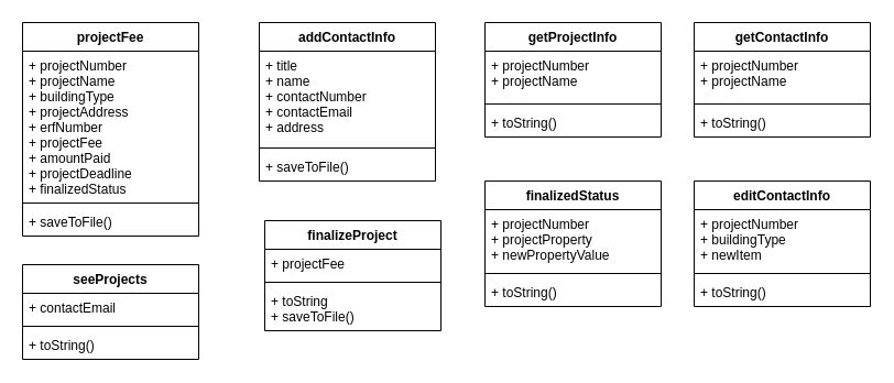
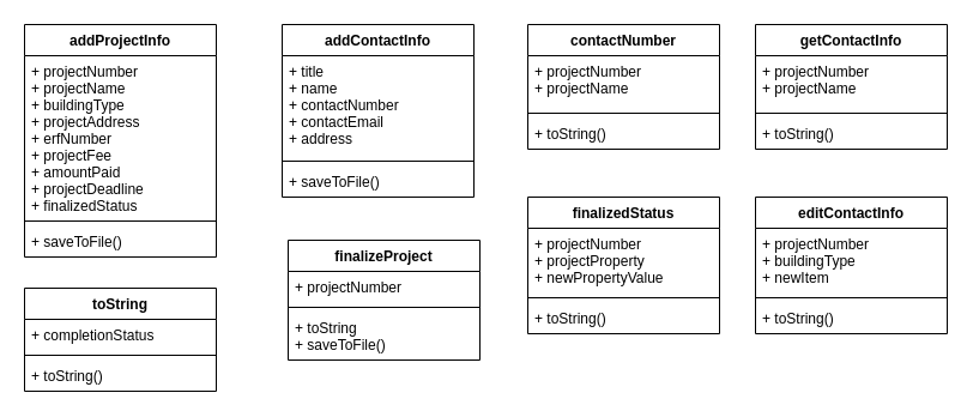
  <mxCell id="0" />
  <mxCell id="1" parent="0" />
  <mxCell id="2" value="addContactInfo" style="swimlane;fontStyle=1;align=center;verticalAlign=top;childLayout=stackLayout;horizontal=1;startSize=26;horizontalStack=0;resizeParent=1;resizeParentMax=0;resizeLast=0;collapsible=1;marginBottom=0;" parent="1" vertex="1"><mxGeometry x="235" y="20" width="160" height="144" as="geometry" /></mxCell>
  <mxCell id="3" value="+ title&#10;+ name&#10;+ contactNumber&#10;+ contactEmail&#10;+ address" style="text;strokeColor=none;fillColor=none;align=left;verticalAlign=top;spacingLeft=4;spacingRight=4;overflow=hidden;rotatable=0;points=[[0,0.5],[1,0.5]];portConstraint=eastwest;" parent="2" vertex="1"><mxGeometry y="26" width="160" height="84" as="geometry" /></mxCell>
  <mxCell id="4" value="" style="line;strokeWidth=1;fillColor=none;align=left;verticalAlign=middle;spacingTop=-1;spacingLeft=3;spacingRight=3;rotatable=0;labelPosition=right;points=[];portConstraint=eastwest;" parent="2" vertex="1"><mxGeometry y="110" width="160" height="8" as="geometry" /></mxCell>
  <mxCell id="5" value="+ saveToFile()" style="text;strokeColor=none;fillColor=none;align=left;verticalAlign=top;spacingLeft=4;spacingRight=4;overflow=hidden;rotatable=0;points=[[0,0.5],[1,0.5]];portConstraint=eastwest;" parent="2" vertex="1"><mxGeometry y="118" width="160" height="26" as="geometry" /></mxCell>
- <mxCell id="6" value="projectFee" style="swimlane;fontStyle=1;align=center;verticalAlign=top;childLayout=stackLayout;horizontal=1;startSize=26;horizontalStack=0;resizeParent=1;resizeParentMax=0;resizeLast=0;collapsible=1;marginBottom=0;" parent="1" vertex="1"><mxGeometry x="20" y="20" width="160" height="194" as="geometry" /></mxCell>
+ <mxCell id="6" value="addProjectInfo" style="swimlane;fontStyle=1;align=center;verticalAlign=top;childLayout=stackLayout;horizontal=1;startSize=26;horizontalStack=0;resizeParent=1;resizeParentMax=0;resizeLast=0;collapsible=1;marginBottom=0;" parent="1" vertex="1"><mxGeometry x="20" y="20" width="160" height="194" as="geometry" /></mxCell>
  <mxCell id="7" value="+ projectNumber&#10;+ projectName&#10;+ buildingType&#10;+ projectAddress&#10;+ erfNumber&#10;+ projectFee&#10;+ amountPaid&#10;+ projectDeadline&#10;+ finalizedStatus" style="text;strokeColor=none;fillColor=none;align=left;verticalAlign=top;spacingLeft=4;spacingRight=4;overflow=hidden;rotatable=0;points=[[0,0.5],[1,0.5]];portConstraint=eastwest;" parent="6" vertex="1"><mxGeometry y="26" width="160" height="134" as="geometry" /></mxCell>
  <mxCell id="8" value="" style="line;strokeWidth=1;fillColor=none;align=left;verticalAlign=middle;spacingTop=-1;spacingLeft=3;spacingRight=3;rotatable=0;labelPosition=right;points=[];portConstraint=eastwest;" parent="6" vertex="1"><mxGeometry y="160" width="160" height="8" as="geometry" /></mxCell>
  <mxCell id="9" value="+ saveToFile()" style="text;strokeColor=none;fillColor=none;align=left;verticalAlign=top;spacingLeft=4;spacingRight=4;overflow=hidden;rotatable=0;points=[[0,0.5],[1,0.5]];portConstraint=eastwest;" parent="6" vertex="1"><mxGeometry y="168" width="160" height="26" as="geometry" /></mxCell>
- <mxCell id="10" value="getProjectInfo" style="swimlane;fontStyle=1;align=center;verticalAlign=top;childLayout=stackLayout;horizontal=1;startSize=26;horizontalStack=0;resizeParent=1;resizeParentMax=0;resizeLast=0;collapsible=1;marginBottom=0;" parent="1" vertex="1"><mxGeometry x="440" y="20" width="160" height="104" as="geometry" /></mxCell>
+ <mxCell id="10" value="contactNumber" style="swimlane;fontStyle=1;align=center;verticalAlign=top;childLayout=stackLayout;horizontal=1;startSize=26;horizontalStack=0;resizeParent=1;resizeParentMax=0;resizeLast=0;collapsible=1;marginBottom=0;" parent="1" vertex="1"><mxGeometry x="440" y="20" width="160" height="104" as="geometry" /></mxCell>
  <mxCell id="11" value="+ projectNumber&#10;+ projectName" style="text;strokeColor=none;fillColor=none;align=left;verticalAlign=top;spacingLeft=4;spacingRight=4;overflow=hidden;rotatable=0;points=[[0,0.5],[1,0.5]];portConstraint=eastwest;" parent="10" vertex="1"><mxGeometry y="26" width="160" height="44" as="geometry" /></mxCell>
  <mxCell id="12" value="" style="line;strokeWidth=1;fillColor=none;align=left;verticalAlign=middle;spacingTop=-1;spacingLeft=3;spacingRight=3;rotatable=0;labelPosition=right;points=[];portConstraint=eastwest;" parent="10" vertex="1"><mxGeometry y="70" width="160" height="8" as="geometry" /></mxCell>
  <mxCell id="13" value="+ toString()" style="text;strokeColor=none;fillColor=none;align=left;verticalAlign=top;spacingLeft=4;spacingRight=4;overflow=hidden;rotatable=0;points=[[0,0.5],[1,0.5]];portConstraint=eastwest;" parent="10" vertex="1"><mxGeometry y="78" width="160" height="26" as="geometry" /></mxCell>
  <mxCell id="14" value="finalizedStatus" style="swimlane;fontStyle=1;align=center;verticalAlign=top;childLayout=stackLayout;horizontal=1;startSize=26;horizontalStack=0;resizeParent=1;resizeParentMax=0;resizeLast=0;collapsible=1;marginBottom=0;" parent="1" vertex="1"><mxGeometry x="440" y="164" width="160" height="114" as="geometry"><mxRectangle x="470" y="184" width="120" height="26" as="alternateBounds" /></mxGeometry></mxCell>
  <mxCell id="15" value="+ projectNumber&#10;+ projectProperty&#10;+ newPropertyValue" style="text;strokeColor=none;fillColor=none;align=left;verticalAlign=top;spacingLeft=4;spacingRight=4;overflow=hidden;rotatable=0;points=[[0,0.5],[1,0.5]];portConstraint=eastwest;" parent="14" vertex="1"><mxGeometry y="26" width="160" height="54" as="geometry" /></mxCell>
  <mxCell id="16" value="" style="line;strokeWidth=1;fillColor=none;align=left;verticalAlign=middle;spacingTop=-1;spacingLeft=3;spacingRight=3;rotatable=0;labelPosition=right;points=[];portConstraint=eastwest;" parent="14" vertex="1"><mxGeometry y="80" width="160" height="8" as="geometry" /></mxCell>
  <mxCell id="17" value="+ toString()" style="text;strokeColor=none;fillColor=none;align=left;verticalAlign=top;spacingLeft=4;spacingRight=4;overflow=hidden;rotatable=0;points=[[0,0.5],[1,0.5]];portConstraint=eastwest;" parent="14" vertex="1"><mxGeometry y="88" width="160" height="26" as="geometry" /></mxCell>
  <mxCell id="18" value="getContactInfo" style="swimlane;fontStyle=1;align=center;verticalAlign=top;childLayout=stackLayout;horizontal=1;startSize=26;horizontalStack=0;resizeParent=1;resizeParentMax=0;resizeLast=0;collapsible=1;marginBottom=0;" parent="1" vertex="1"><mxGeometry x="630" y="20" width="160" height="104" as="geometry" /></mxCell>
  <mxCell id="19" value="+ projectNumber&#10;+ projectName" style="text;strokeColor=none;fillColor=none;align=left;verticalAlign=top;spacingLeft=4;spacingRight=4;overflow=hidden;rotatable=0;points=[[0,0.5],[1,0.5]];portConstraint=eastwest;" parent="18" vertex="1"><mxGeometry y="26" width="160" height="44" as="geometry" /></mxCell>
  <mxCell id="20" value="" style="line;strokeWidth=1;fillColor=none;align=left;verticalAlign=middle;spacingTop=-1;spacingLeft=3;spacingRight=3;rotatable=0;labelPosition=right;points=[];portConstraint=eastwest;" parent="18" vertex="1"><mxGeometry y="70" width="160" height="8" as="geometry" /></mxCell>
  <mxCell id="21" value="+ toString()" style="text;strokeColor=none;fillColor=none;align=left;verticalAlign=top;spacingLeft=4;spacingRight=4;overflow=hidden;rotatable=0;points=[[0,0.5],[1,0.5]];portConstraint=eastwest;" parent="18" vertex="1"><mxGeometry y="78" width="160" height="26" as="geometry" /></mxCell>
  <mxCell id="22" value="editContactInfo" style="swimlane;fontStyle=1;align=center;verticalAlign=top;childLayout=stackLayout;horizontal=1;startSize=26;horizontalStack=0;resizeParent=1;resizeParentMax=0;resizeLast=0;collapsible=1;marginBottom=0;" parent="1" vertex="1"><mxGeometry x="630" y="164" width="160" height="114" as="geometry" /></mxCell>
  <mxCell id="23" value="+ projectNumber&#10;+ buildingType&#10;+ newItem" style="text;strokeColor=none;fillColor=none;align=left;verticalAlign=top;spacingLeft=4;spacingRight=4;overflow=hidden;rotatable=0;points=[[0,0.5],[1,0.5]];portConstraint=eastwest;" parent="22" vertex="1"><mxGeometry y="26" width="160" height="54" as="geometry" /></mxCell>
  <mxCell id="24" value="" style="line;strokeWidth=1;fillColor=none;align=left;verticalAlign=middle;spacingTop=-1;spacingLeft=3;spacingRight=3;rotatable=0;labelPosition=right;points=[];portConstraint=eastwest;" parent="22" vertex="1"><mxGeometry y="80" width="160" height="8" as="geometry" /></mxCell>
  <mxCell id="25" value="+ toString()" style="text;strokeColor=none;fillColor=none;align=left;verticalAlign=top;spacingLeft=4;spacingRight=4;overflow=hidden;rotatable=0;points=[[0,0.5],[1,0.5]];portConstraint=eastwest;" parent="22" vertex="1"><mxGeometry y="88" width="160" height="26" as="geometry" /></mxCell>
  <mxCell id="26" value="finalizeProject" style="swimlane;fontStyle=1;align=center;verticalAlign=top;childLayout=stackLayout;horizontal=1;startSize=26;horizontalStack=0;resizeParent=1;resizeParentMax=0;resizeLast=0;collapsible=1;marginBottom=0;" parent="1" vertex="1"><mxGeometry x="240" y="200" width="160" height="100" as="geometry" /></mxCell>
- <mxCell id="27" value="+ projectFee" style="text;strokeColor=none;fillColor=none;align=left;verticalAlign=top;spacingLeft=4;spacingRight=4;overflow=hidden;rotatable=0;points=[[0,0.5],[1,0.5]];portConstraint=eastwest;" parent="26" vertex="1"><mxGeometry y="26" width="160" height="26" as="geometry" /></mxCell>
+ <mxCell id="27" value="+ projectNumber" style="text;strokeColor=none;fillColor=none;align=left;verticalAlign=top;spacingLeft=4;spacingRight=4;overflow=hidden;rotatable=0;points=[[0,0.5],[1,0.5]];portConstraint=eastwest;" parent="26" vertex="1"><mxGeometry y="26" width="160" height="26" as="geometry" /></mxCell>
  <mxCell id="28" value="" style="line;strokeWidth=1;fillColor=none;align=left;verticalAlign=middle;spacingTop=-1;spacingLeft=3;spacingRight=3;rotatable=0;labelPosition=right;points=[];portConstraint=eastwest;" parent="26" vertex="1"><mxGeometry y="52" width="160" height="8" as="geometry" /></mxCell>
  <mxCell id="29" value="+ toString&#10;+ saveToFile()" style="text;strokeColor=none;fillColor=none;align=left;verticalAlign=top;spacingLeft=4;spacingRight=4;overflow=hidden;rotatable=0;points=[[0,0.5],[1,0.5]];portConstraint=eastwest;" parent="26" vertex="1"><mxGeometry y="60" width="160" height="40" as="geometry" /></mxCell>
- <mxCell id="30" value="seeProjects" style="swimlane;fontStyle=1;align=center;verticalAlign=top;childLayout=stackLayout;horizontal=1;startSize=26;horizontalStack=0;resizeParent=1;resizeParentMax=0;resizeLast=0;collapsible=1;marginBottom=0;" parent="1" vertex="1"><mxGeometry x="20" y="240" width="160" height="86" as="geometry" /></mxCell>
- <mxCell id="31" value="+ contactEmail" style="text;strokeColor=none;fillColor=none;align=left;verticalAlign=top;spacingLeft=4;spacingRight=4;overflow=hidden;rotatable=0;points=[[0,0.5],[1,0.5]];portConstraint=eastwest;" parent="30" vertex="1"><mxGeometry y="26" width="160" height="26" as="geometry" /></mxCell>
+ <mxCell id="30" value="toString" style="swimlane;fontStyle=1;align=center;verticalAlign=top;childLayout=stackLayout;horizontal=1;startSize=26;horizontalStack=0;resizeParent=1;resizeParentMax=0;resizeLast=0;collapsible=1;marginBottom=0;" parent="1" vertex="1"><mxGeometry x="20" y="240" width="160" height="86" as="geometry" /></mxCell>
+ <mxCell id="31" value="+ completionStatus" style="text;strokeColor=none;fillColor=none;align=left;verticalAlign=top;spacingLeft=4;spacingRight=4;overflow=hidden;rotatable=0;points=[[0,0.5],[1,0.5]];portConstraint=eastwest;" parent="30" vertex="1"><mxGeometry y="26" width="160" height="26" as="geometry" /></mxCell>
  <mxCell id="32" value="" style="line;strokeWidth=1;fillColor=none;align=left;verticalAlign=middle;spacingTop=-1;spacingLeft=3;spacingRight=3;rotatable=0;labelPosition=right;points=[];portConstraint=eastwest;" parent="30" vertex="1"><mxGeometry y="52" width="160" height="8" as="geometry" /></mxCell>
  <mxCell id="33" value="+ toString()" style="text;strokeColor=none;fillColor=none;align=left;verticalAlign=top;spacingLeft=4;spacingRight=4;overflow=hidden;rotatable=0;points=[[0,0.5],[1,0.5]];portConstraint=eastwest;" parent="30" vertex="1"><mxGeometry y="60" width="160" height="26" as="geometry" /></mxCell>
